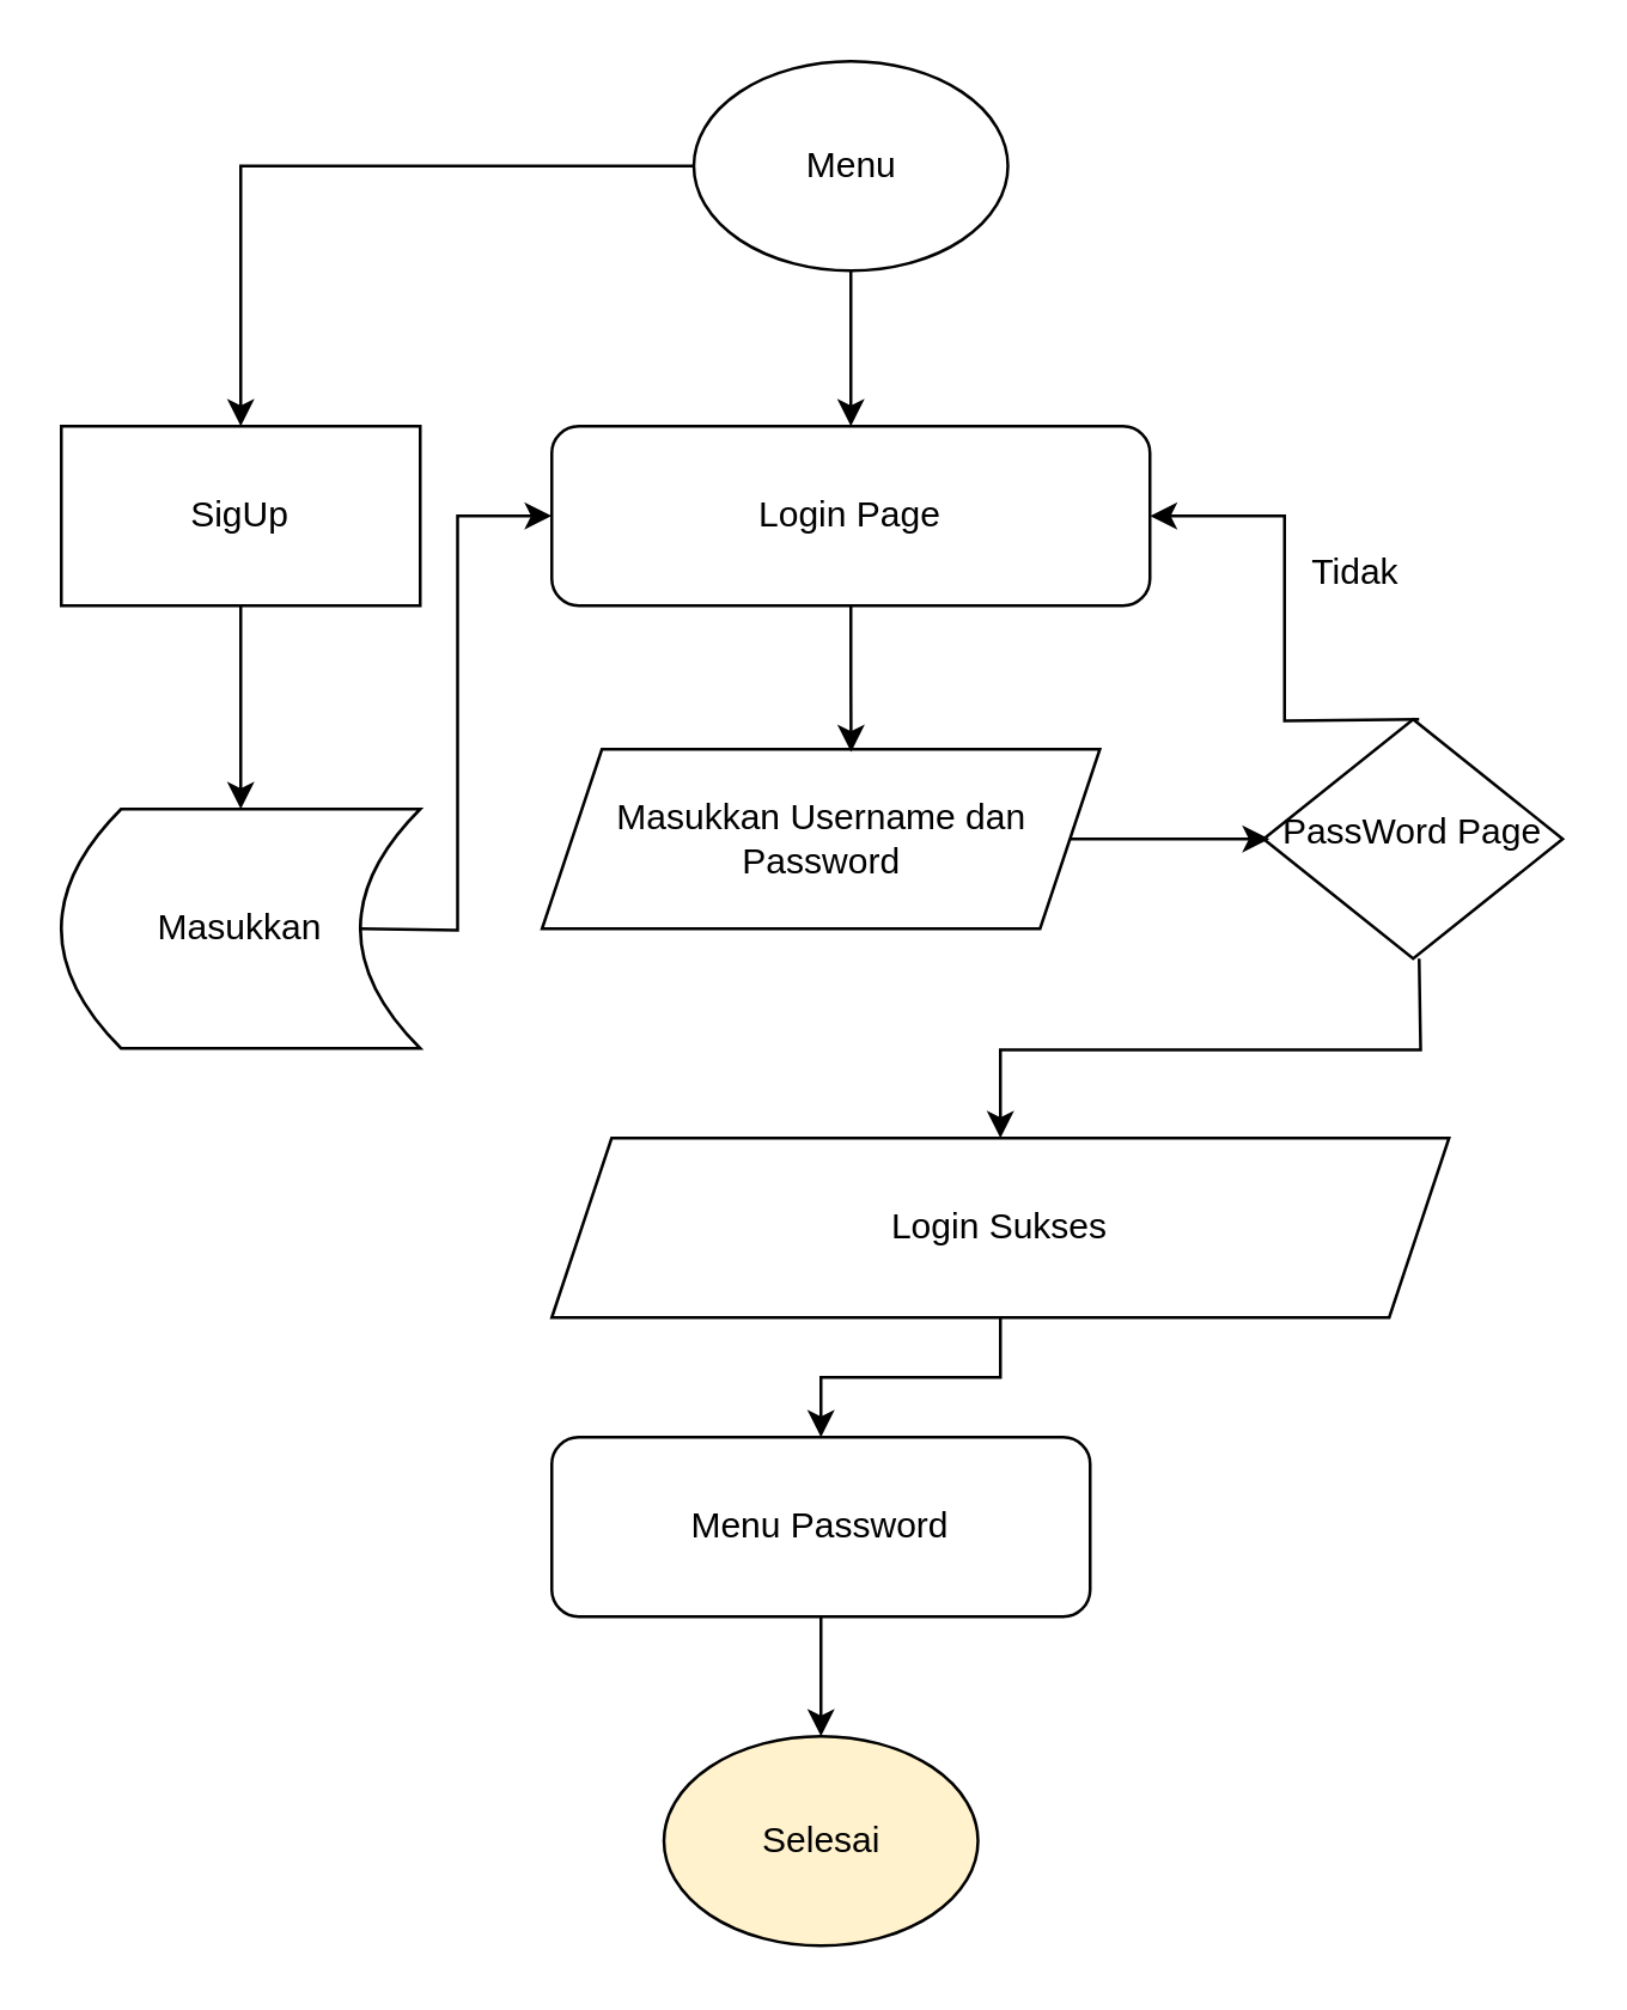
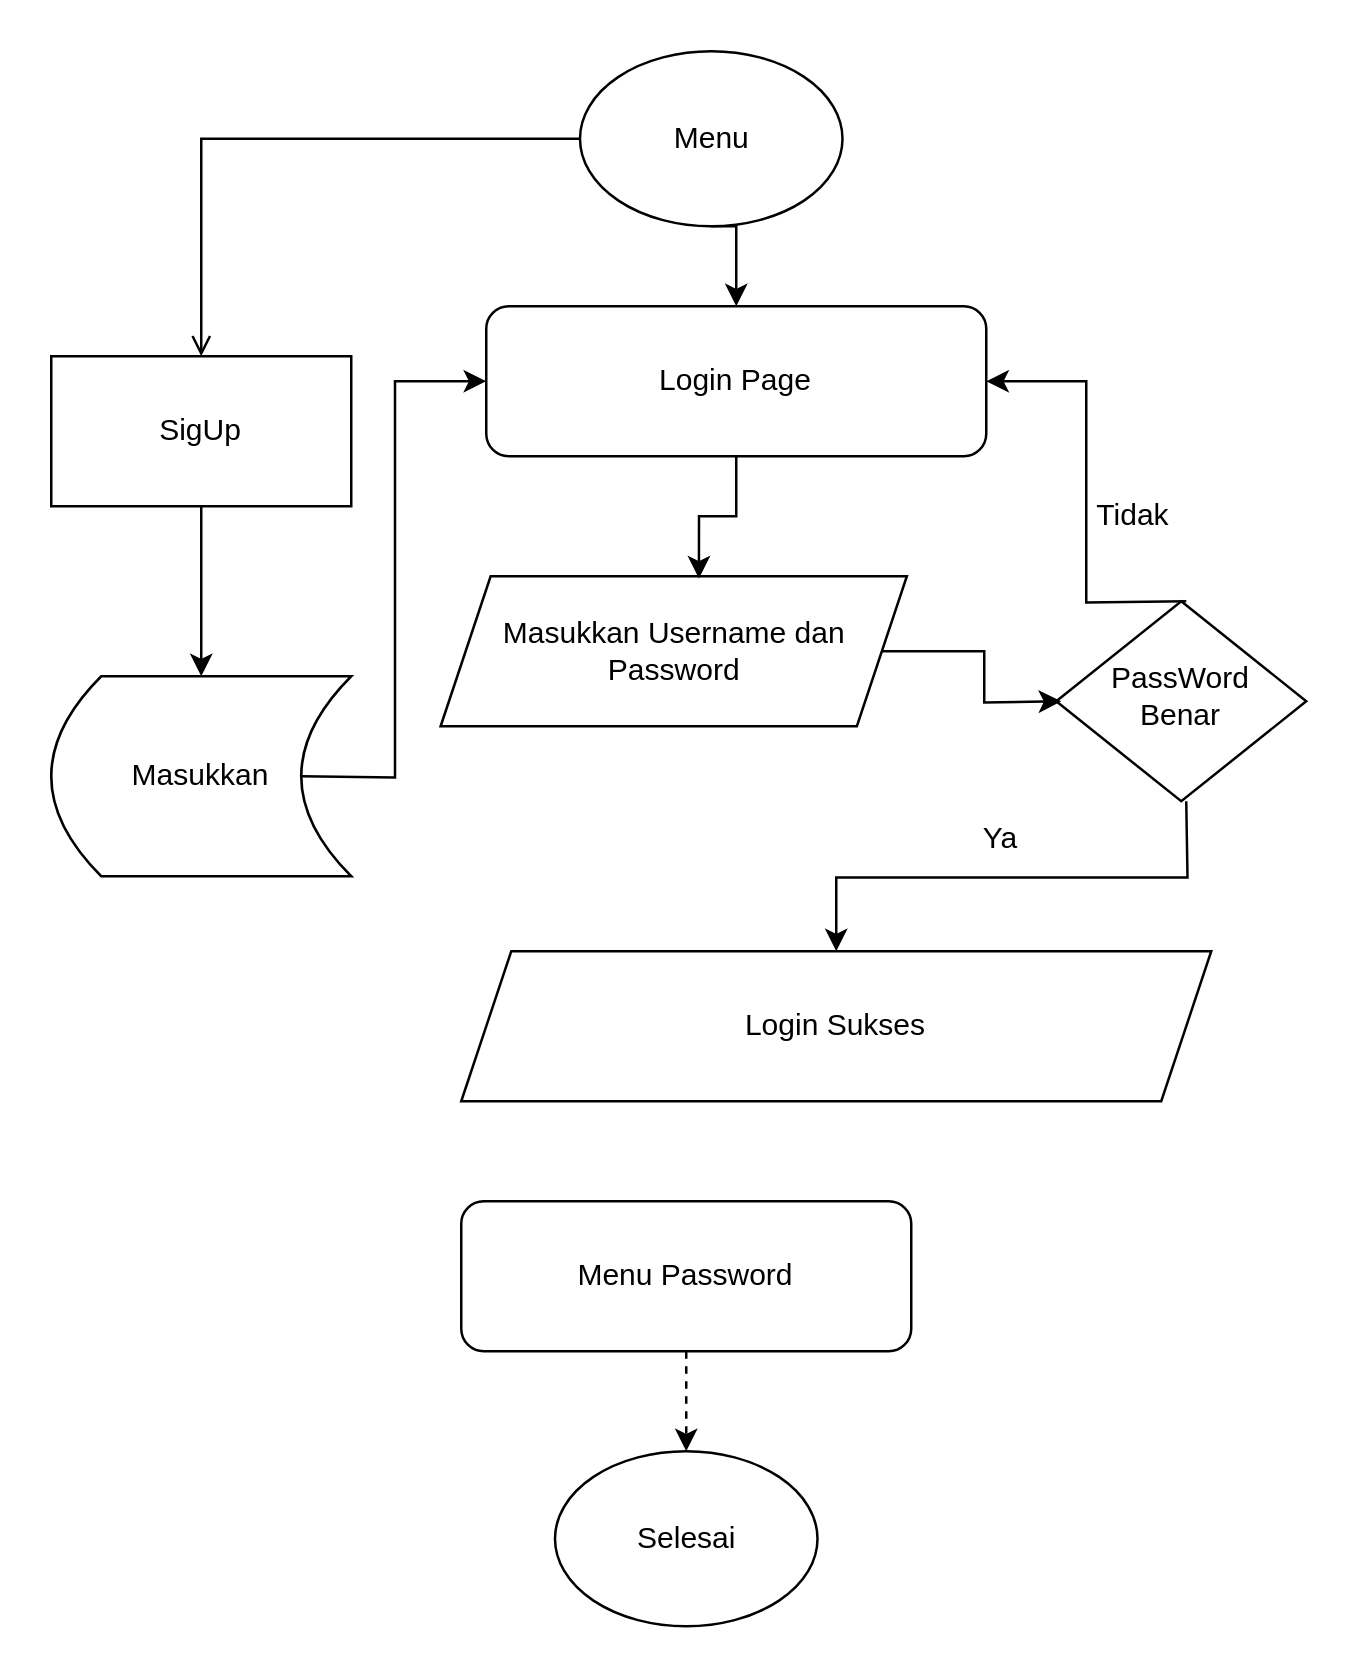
  <mxCell id="0" />
  <mxCell id="1" parent="0" />
  <mxCell id="2" style="edgeStyle=orthogonalEdgeStyle;rounded=0;orthogonalLoop=1;jettySize=auto;html=1;exitX=0.5;exitY=0;exitDx=0;exitDy=0;entryX=1;entryY=0.5;entryDx=0;entryDy=0;" edge="1" parent="1" target="15"><mxGeometry relative="1" as="geometry"><mxPoint x="474" y="240" as="sourcePoint" /></mxGeometry></mxCell>
- <mxCell id="3" value="PassWord Page" style="rhombus;whiteSpace=wrap;html=1;shadow=0;fontFamily=Helvetica;fontSize=12;align=center;strokeWidth=1;spacing=6;spacingTop=-4;" parent="1" vertex="1"><mxGeometry x="422" y="240" width="100" height="80" as="geometry" /></mxCell>
+ <mxCell id="3" value="PassWord Benar" style="rhombus;whiteSpace=wrap;html=1;shadow=0;fontFamily=Helvetica;fontSize=12;align=center;strokeWidth=1;spacing=6;spacingTop=-4;" parent="1" vertex="1"><mxGeometry x="422" y="240" width="100" height="80" as="geometry" /></mxCell>
  <mxCell id="4" style="edgeStyle=orthogonalEdgeStyle;rounded=0;orthogonalLoop=1;jettySize=auto;html=1;exitX=0.5;exitY=1;exitDx=0;exitDy=0;entryX=0.5;entryY=0;entryDx=0;entryDy=0;" edge="1" parent="1" source="6" target="15"><mxGeometry relative="1" as="geometry" /></mxCell>
- <mxCell id="5" style="edgeStyle=orthogonalEdgeStyle;rounded=0;orthogonalLoop=1;jettySize=auto;html=1;exitX=0;exitY=0.5;exitDx=0;exitDy=0;entryX=0.5;entryY=0;entryDx=0;entryDy=0;" edge="1" parent="1" source="6" target="20"><mxGeometry relative="1" as="geometry" /></mxCell>
+ <mxCell id="5" style="edgeStyle=orthogonalEdgeStyle;rounded=0;orthogonalLoop=1;jettySize=auto;html=1;exitX=0;exitY=0.5;exitDx=0;exitDy=0;entryX=0.5;entryY=0;entryDx=0;entryDy=0;endArrow=open;" edge="1" parent="1" source="6" target="20"><mxGeometry relative="1" as="geometry" /></mxCell>
  <mxCell id="6" value="Menu" style="ellipse;whiteSpace=wrap;html=1;" parent="1" vertex="1"><mxGeometry x="231.5" y="20" width="105" height="70" as="geometry" /></mxCell>
  <mxCell id="7" style="edgeStyle=orthogonalEdgeStyle;rounded=0;orthogonalLoop=1;jettySize=auto;html=1;exitX=1;exitY=0.5;exitDx=0;exitDy=0;entryX=0;entryY=0.5;entryDx=0;entryDy=0;" parent="1" source="9" edge="1"><mxGeometry relative="1" as="geometry"><mxPoint x="424" y="280" as="targetPoint" /></mxGeometry></mxCell>
  <mxCell id="8" style="edgeStyle=orthogonalEdgeStyle;rounded=0;orthogonalLoop=1;jettySize=auto;html=1;exitX=0.5;exitY=1;exitDx=0;exitDy=0;entryX=0.5;entryY=0;entryDx=0;entryDy=0;" parent="1" target="14" edge="1"><mxGeometry relative="1" as="geometry"><mxPoint x="474" y="320" as="sourcePoint" /></mxGeometry></mxCell>
- <mxCell id="9" value="Masukkan Username dan&lt;div&gt;Password&lt;/div&gt;" style="shape=parallelogram;perimeter=parallelogramPerimeter;whiteSpace=wrap;html=1;fixedSize=1;" parent="1" vertex="1"><mxGeometry x="180.75" y="250" width="186.5" height="60" as="geometry" /></mxCell>
- <mxCell id="10" value="Selesai" style="ellipse;whiteSpace=wrap;html=1;fillColor=#fff2cc;" parent="1" vertex="1"><mxGeometry x="221.5" y="580" width="105" height="70" as="geometry" /></mxCell>
- <mxCell id="11" style="edgeStyle=orthogonalEdgeStyle;rounded=0;orthogonalLoop=1;jettySize=auto;html=1;exitX=0.5;exitY=1;exitDx=0;exitDy=0;entryX=0.5;entryY=0;entryDx=0;entryDy=0;" parent="1" source="12" target="10" edge="1"><mxGeometry relative="1" as="geometry" /></mxCell>
+ <mxCell id="9" value="Masukkan Username dan&lt;div&gt;Password&lt;/div&gt;" style="shape=parallelogram;perimeter=parallelogramPerimeter;whiteSpace=wrap;html=1;fixedSize=1;" parent="1" vertex="1"><mxGeometry x="175.75" y="230" width="186.5" height="60" as="geometry" /></mxCell>
+ <mxCell id="10" value="Selesai" style="ellipse;whiteSpace=wrap;html=1;" parent="1" vertex="1"><mxGeometry x="221.5" y="580" width="105" height="70" as="geometry" /></mxCell>
+ <mxCell id="11" style="edgeStyle=orthogonalEdgeStyle;rounded=0;orthogonalLoop=1;jettySize=auto;html=1;exitX=0.5;exitY=1;exitDx=0;exitDy=0;entryX=0.5;entryY=0;entryDx=0;entryDy=0;dashed=1;" parent="1" source="12" target="10" edge="1"><mxGeometry relative="1" as="geometry" /></mxCell>
  <mxCell id="12" value="Menu Password" style="rounded=1;whiteSpace=wrap;html=1;fontSize=12;glass=0;strokeWidth=1;shadow=0;" parent="1" vertex="1"><mxGeometry x="184" y="480" width="180" height="60" as="geometry" /></mxCell>
- <mxCell id="13" style="edgeStyle=orthogonalEdgeStyle;rounded=0;orthogonalLoop=1;jettySize=auto;html=1;exitX=0.5;exitY=1;exitDx=0;exitDy=0;" parent="1" source="14" target="12" edge="1"><mxGeometry relative="1" as="geometry" /></mxCell>
  <mxCell id="14" value="Login Sukses" style="shape=parallelogram;perimeter=parallelogramPerimeter;whiteSpace=wrap;html=1;fixedSize=1;" parent="1" vertex="1"><mxGeometry x="184" y="380" width="300" height="60" as="geometry" /></mxCell>
- <mxCell id="15" value="Login Page" style="rounded=1;whiteSpace=wrap;html=1;" vertex="1" parent="1"><mxGeometry x="184" y="142" width="200" height="60" as="geometry" /></mxCell>
+ <mxCell id="15" value="Login Page" style="rounded=1;whiteSpace=wrap;html=1;" vertex="1" parent="1"><mxGeometry x="194" y="122" width="200" height="60" as="geometry" /></mxCell>
  <mxCell id="16" style="edgeStyle=orthogonalEdgeStyle;rounded=0;orthogonalLoop=1;jettySize=auto;html=1;exitX=0.5;exitY=1;exitDx=0;exitDy=0;entryX=0.554;entryY=0.015;entryDx=0;entryDy=0;entryPerimeter=0;" edge="1" parent="1" source="15" target="9"><mxGeometry relative="1" as="geometry" /></mxCell>
- <mxCell id="18" value="Tidak" style="text;strokeColor=none;align=center;fillColor=none;html=1;verticalAlign=middle;whiteSpace=wrap;rounded=0;" vertex="1" parent="1"><mxGeometry x="423" y="176" width="60" height="30" as="geometry" /></mxCell>
+ <mxCell id="17" value="Ya" style="text;strokeColor=none;align=center;fillColor=none;html=1;verticalAlign=middle;whiteSpace=wrap;rounded=0;" vertex="1" parent="1"><mxGeometry x="370" y="320" width="60" height="30" as="geometry" /></mxCell>
+ <mxCell id="18" value="Tidak" style="text;strokeColor=none;align=center;fillColor=none;html=1;verticalAlign=middle;whiteSpace=wrap;rounded=0;" vertex="1" parent="1"><mxGeometry x="423" y="191" width="60" height="30" as="geometry" /></mxCell>
  <mxCell id="19" style="edgeStyle=orthogonalEdgeStyle;rounded=0;orthogonalLoop=1;jettySize=auto;html=1;exitX=0.5;exitY=1;exitDx=0;exitDy=0;entryX=0.5;entryY=0;entryDx=0;entryDy=0;" edge="1" parent="1" source="20"><mxGeometry relative="1" as="geometry"><mxPoint x="80" y="270" as="targetPoint" /></mxGeometry></mxCell>
  <mxCell id="20" value="SigUp" style="whiteSpace=wrap;html=1;rounded=0;" vertex="1" parent="1"><mxGeometry x="20" y="142" width="120" height="60" as="geometry" /></mxCell>
  <mxCell id="21" style="edgeStyle=orthogonalEdgeStyle;rounded=0;orthogonalLoop=1;jettySize=auto;html=1;exitX=1;exitY=0.5;exitDx=0;exitDy=0;entryX=0;entryY=0.5;entryDx=0;entryDy=0;" edge="1" parent="1" target="15"><mxGeometry relative="1" as="geometry"><mxPoint x="120" y="310" as="sourcePoint" /></mxGeometry></mxCell>
  <mxCell id="22" value="Masukkan" style="shape=dataStorage;whiteSpace=wrap;html=1;fixedSize=1;align=center;" vertex="1" parent="1"><mxGeometry x="20" y="270" width="120" height="80" as="geometry" /></mxCell>
